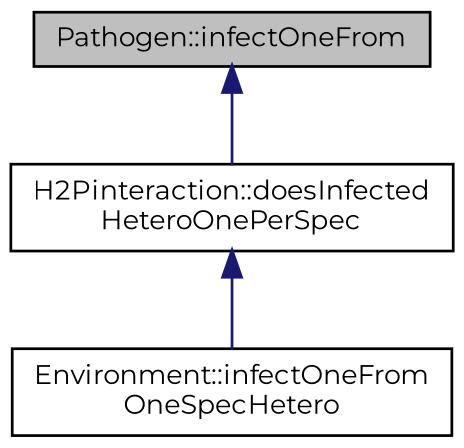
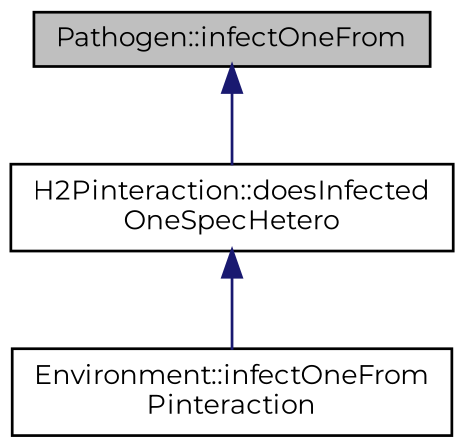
  digraph {
    fontname=Montserrat
    rankdir=TB
    node [color=black fillcolor=white fontname=Montserrat fontsize=10 shape=record style=filled]
    edge [color=midnightblue dir=back fontname=Montserrat fontsize=10 labelfontname=Helvetica labelfontsize=10 style=solid]
    n1 [fillcolor=grey75 fontcolor=black height=0.2 label="Pathogen::infectOneFrom" width=0.4]
-   n2 [height=0.2 label="H2Pinteraction::doesInfected\lHeteroOnePerSpec" width=0.4]
-   n3 [height=0.2 label="Environment::infectOneFrom\lOneSpecHetero" width=0.4]
+   n2 [height=0.2 label="H2Pinteraction::doesInfected\lOneSpecHetero" width=0.4]
+   n3 [height=0.2 label="Environment::infectOneFrom\lPinteraction" width=0.4]
    n1 -> n2
    n2 -> n3
  }
